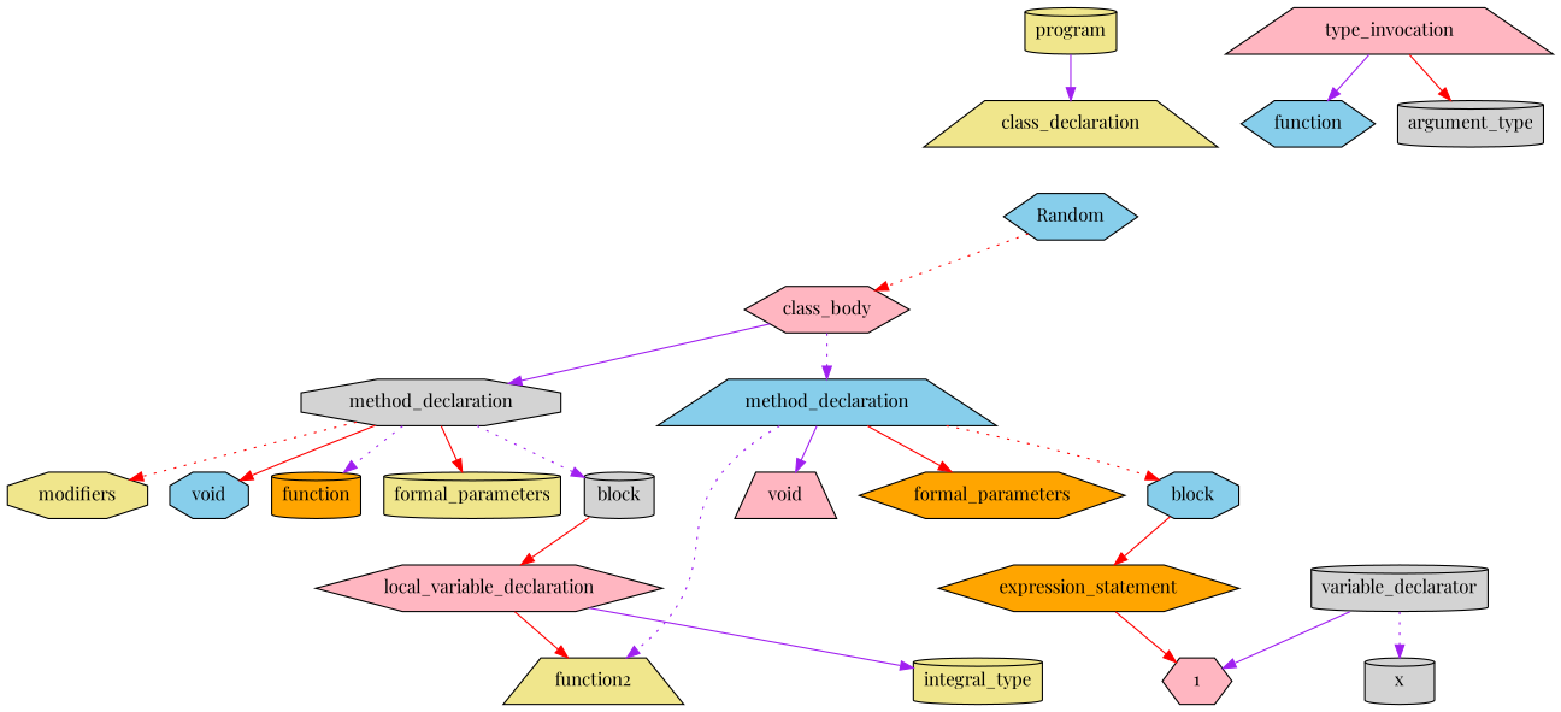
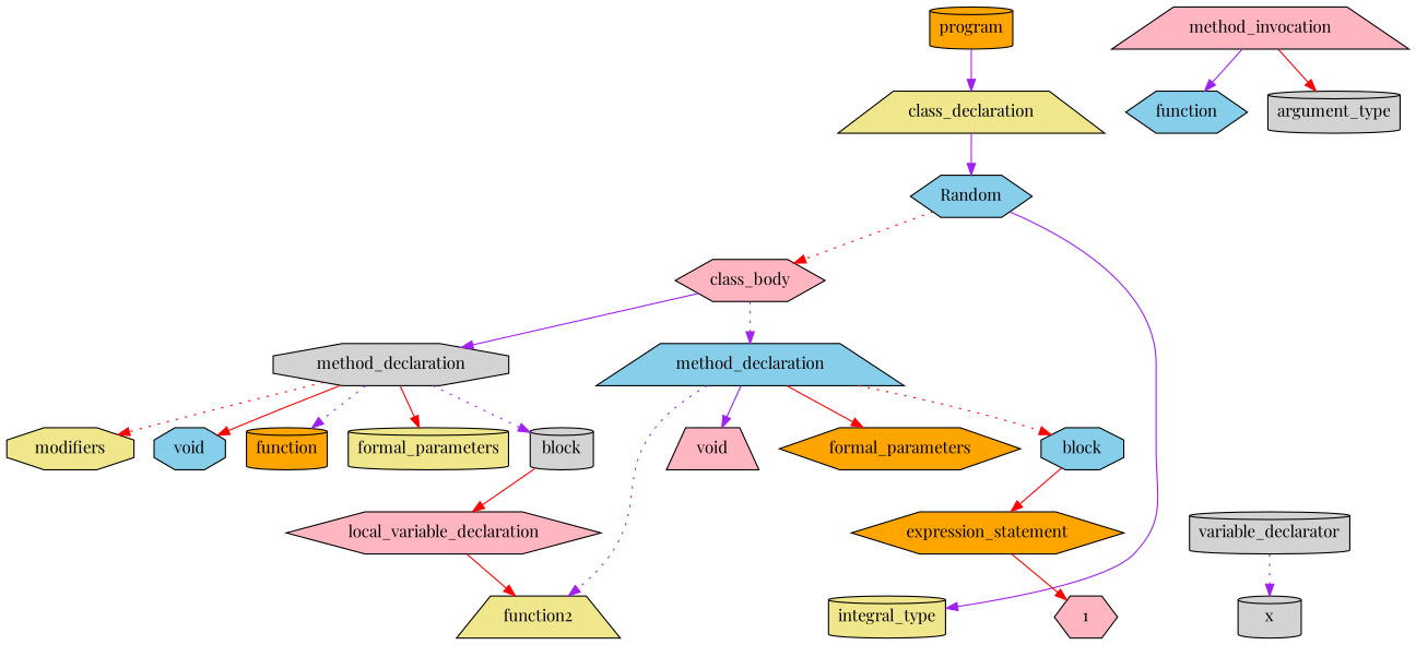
  digraph {
    fontname="Playfair Display"
    node [fillcolor=khaki fontname="Playfair Display" node_type=identifier shape=cylinder style=filled]
    edge [color=purple fontname="Playfair Display" style=solid]
-   n1 [label=program node_type=program]
+   n1 [fillcolor=orange label=program node_type=program]
    n2 [label=class_declaration node_type=class_declaration shape=trapezium]
    n3 [fillcolor=skyblue label=Random shape=hexagon]
    n4 [fillcolor=lightpink label=class_body node_type=class_body shape=hexagon]
    n5 [fillcolor=lightgrey label=method_declaration node_type=method_declaration shape=octagon]
    n6 [fillcolor=skyblue label=method_declaration node_type=method_declaration shape=trapezium]
    n7 [label=modifiers node_type=modifiers shape=octagon]
    n8 [fillcolor=skyblue label=void node_type=void_type shape=octagon]
    n9 [fillcolor=orange label=function]
    n10 [label=formal_parameters node_type=formal_parameters]
    n11 [fillcolor=lightgrey label=block node_type=block]
    n12 [fillcolor=lightpink label=void node_type=void_type shape=trapezium]
    n13 [label=function2 shape=trapezium]
    n14 [fillcolor=orange label=formal_parameters node_type=formal_parameters shape=hexagon]
    n15 [fillcolor=skyblue label=block node_type=block shape=octagon]
    n16 [fillcolor=lightpink label=local_variable_declaration node_type=local_variable_declaration shape=hexagon]
    n17 [label=integral_type node_type=integral_type]
    n18 [fillcolor=lightgrey label=variable_declarator node_type=variable_declarator]
    n19 [fillcolor=lightgrey label=x]
    n20 [fillcolor=lightpink label=1 node_type=decimal_integer_literal shape=hexagon]
    n21 [fillcolor=orange label=expression_statement node_type=expression_statement shape=hexagon]
-   n22 [fillcolor=lightpink label=type_invocation node_type=method_invocation shape=trapezium]
+   n22 [fillcolor=lightpink label=method_invocation node_type=method_invocation shape=trapezium]
    n23 [fillcolor=skyblue label=function shape=hexagon]
    n24 [fillcolor=lightgrey label=argument_type node_type=argument_list]
    n1 -> n2
+   n2 -> n3
    n3 -> n4 [color=red style=dotted]
    n4 -> n5
    n4 -> n6 [style=dotted]
    n5 -> n7 [color=red style=dotted]
    n5 -> n8 [color=red]
    n5 -> n9 [style=dotted]
    n5 -> n10 [color=red]
    n5 -> n11 [style=dotted]
    n6 -> n12
    n6 -> n13 [style=dotted]
    n6 -> n14 [color=red]
    n6 -> n15 [color=red style=dotted]
    n11 -> n16 [color=red]
    n15 -> n21 [color=red]
    n16 -> n13 [color=red]
-   n16 -> n17
+   n3 -> n17
    n18 -> n19 [style=dotted]
-   n18 -> n20
    n21 -> n20 [color=red]
    n22 -> n23
    n22 -> n24 [color=red]
  }
